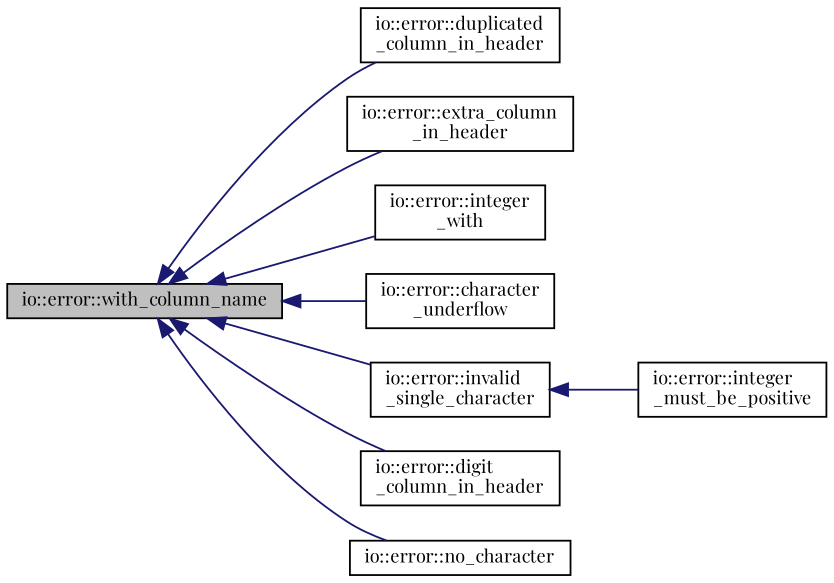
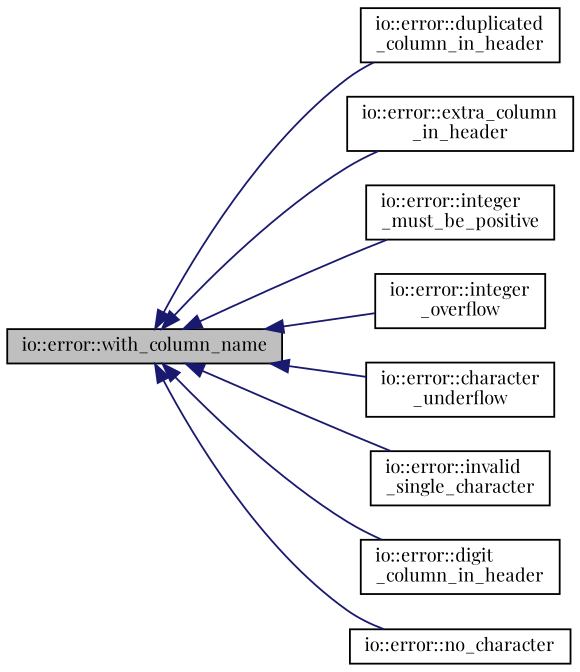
  digraph {
    fontname="Playfair Display"
    rankdir=LR
    node [color=black fillcolor=white fontname="Playfair Display" fontsize=10 shape=record style=filled]
    edge [color=midnightblue dir=back fontname="Playfair Display" fontsize=10 labelfontname=Helvetica labelfontsize=10 style=solid]
    n1 [fillcolor=grey75 fontcolor=black height=0.2 label="io::error::with_column_name" width=0.4]
    n2 [height=0.2 label="io::error::duplicated\l_column_in_header" width=0.4]
    n3 [height=0.2 label="io::error::extra_column\l_in_header" width=0.4]
    n4 [height=0.2 label="io::error::integer\l_must_be_positive" width=0.4]
-   n5 [height=0.2 label="io::error::integer\l_with" width=0.4]
+   n5 [height=0.2 label="io::error::integer\l_overflow" width=0.4]
    n6 [height=0.2 label="io::error::character\l_underflow" width=0.4]
    n7 [height=0.2 label="io::error::invalid\l_single_character" width=0.4]
    n8 [height=0.2 label="io::error::digit\l_column_in_header" width=0.4]
    n9 [height=0.2 label="io::error::no_character" width=0.4]
    n1 -> n2
    n1 -> n3
-   n7 -> n4
+   n1 -> n4
    n1 -> n5
    n1 -> n6
    n1 -> n7
    n1 -> n8
    n1 -> n9
  }
